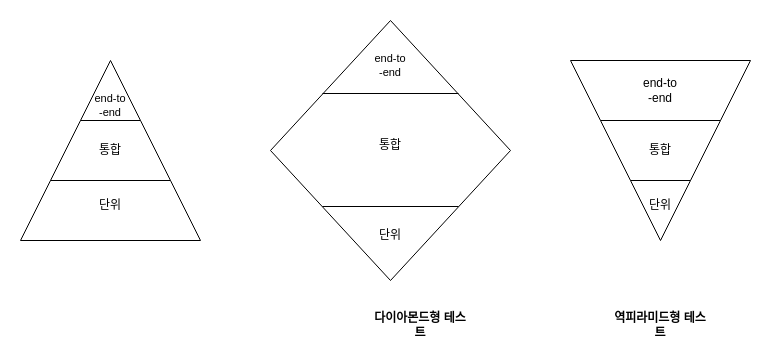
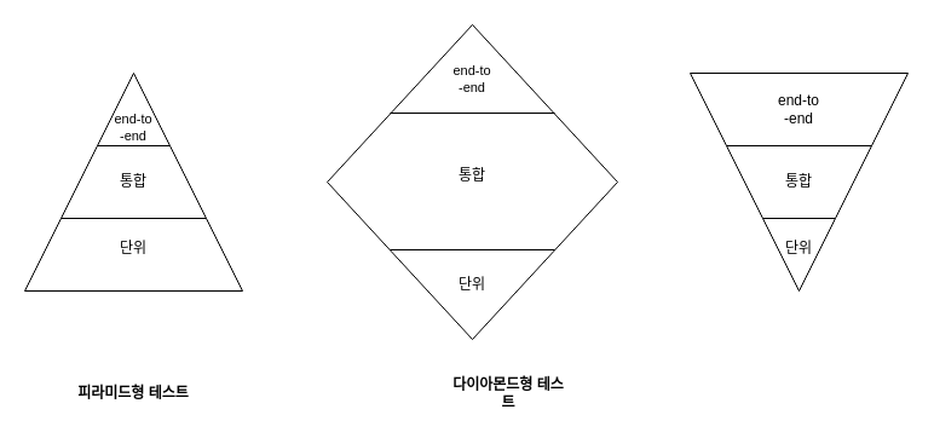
  <mxCell id="0" />
  <mxCell id="1" parent="0" />
  <mxCell id="2" value="" style="triangle;whiteSpace=wrap;html=1;rotation=-90;" vertex="1" parent="1"><mxGeometry x="80" y="60" width="60" height="60" as="geometry" /></mxCell>
  <mxCell id="3" value="" style="shape=trapezoid;perimeter=trapezoidPerimeter;whiteSpace=wrap;html=1;fixedSize=1;size=30;" vertex="1" parent="1"><mxGeometry x="50" y="120" width="120" height="60" as="geometry" /></mxCell>
  <mxCell id="4" value="" style="shape=trapezoid;perimeter=trapezoidPerimeter;whiteSpace=wrap;html=1;fixedSize=1;size=30;" vertex="1" parent="1"><mxGeometry x="20" y="180" width="180" height="60" as="geometry" /></mxCell>
  <mxCell id="5" value="end-to&lt;div&gt;-end&lt;/div&gt;" style="text;html=1;align=center;verticalAlign=middle;whiteSpace=wrap;rounded=0;fontSize=11;" vertex="1" parent="1"><mxGeometry x="80" y="90" width="60" height="30" as="geometry" /></mxCell>
  <mxCell id="6" value="통합" style="text;html=1;align=center;verticalAlign=middle;whiteSpace=wrap;rounded=0;" vertex="1" parent="1"><mxGeometry x="80" y="135" width="60" height="30" as="geometry" /></mxCell>
  <mxCell id="7" value="단위" style="text;html=1;align=center;verticalAlign=middle;whiteSpace=wrap;rounded=0;" vertex="1" parent="1"><mxGeometry x="80" y="190" width="60" height="30" as="geometry" /></mxCell>
  <mxCell id="8" value="" style="triangle;whiteSpace=wrap;html=1;rotation=90;" vertex="1" parent="1"><mxGeometry x="630" y="180" width="60" height="60" as="geometry" /></mxCell>
  <mxCell id="9" value="" style="shape=trapezoid;perimeter=trapezoidPerimeter;whiteSpace=wrap;html=1;fixedSize=1;size=30;rotation=-180;" vertex="1" parent="1"><mxGeometry x="600" y="120" width="120" height="60" as="geometry" /></mxCell>
  <mxCell id="10" value="" style="shape=trapezoid;perimeter=trapezoidPerimeter;whiteSpace=wrap;html=1;fixedSize=1;size=30;rotation=-180;" vertex="1" parent="1"><mxGeometry x="570" y="60" width="180" height="60" as="geometry" /></mxCell>
  <mxCell id="11" value="end-to&lt;div&gt;-end&lt;/div&gt;" style="text;html=1;align=center;verticalAlign=middle;whiteSpace=wrap;rounded=0;fontSize=12;" vertex="1" parent="1"><mxGeometry x="630" y="75" width="60" height="30" as="geometry" /></mxCell>
  <mxCell id="12" value="통합" style="text;html=1;align=center;verticalAlign=middle;whiteSpace=wrap;rounded=0;" vertex="1" parent="1"><mxGeometry x="630" y="135" width="60" height="30" as="geometry" /></mxCell>
  <mxCell id="13" value="단위" style="text;html=1;align=center;verticalAlign=middle;whiteSpace=wrap;rounded=0;" vertex="1" parent="1"><mxGeometry x="630" y="190" width="60" height="30" as="geometry" /></mxCell>
  <mxCell id="14" value="" style="rhombus;whiteSpace=wrap;html=1;" vertex="1" parent="1"><mxGeometry x="270" y="20" width="240" height="260" as="geometry" /></mxCell>
  <mxCell id="15" value="" style="endArrow=none;html=1;rounded=0;" edge="1" parent="1"><mxGeometry width="50" height="50" relative="1" as="geometry"><mxPoint x="322" y="206" as="sourcePoint" /><mxPoint x="458" y="206" as="targetPoint" /></mxGeometry></mxCell>
  <mxCell id="16" value="" style="endArrow=none;html=1;rounded=0;" edge="1" parent="1"><mxGeometry width="50" height="50" relative="1" as="geometry"><mxPoint x="322" y="93" as="sourcePoint" /><mxPoint x="458" y="93" as="targetPoint" /></mxGeometry></mxCell>
  <mxCell id="17" value="end-to&lt;div&gt;-end&lt;/div&gt;" style="text;html=1;align=center;verticalAlign=middle;whiteSpace=wrap;rounded=0;fontSize=11;" vertex="1" parent="1"><mxGeometry x="360" y="50" width="60" height="30" as="geometry" /></mxCell>
  <mxCell id="18" value="통합" style="text;html=1;align=center;verticalAlign=middle;whiteSpace=wrap;rounded=0;" vertex="1" parent="1"><mxGeometry x="360" y="130" width="60" height="30" as="geometry" /></mxCell>
  <mxCell id="19" value="단위" style="text;html=1;align=center;verticalAlign=middle;whiteSpace=wrap;rounded=0;" vertex="1" parent="1"><mxGeometry x="360" y="220" width="60" height="30" as="geometry" /></mxCell>
+ <mxCell id="20" value="피라미드형 테스트" style="text;html=1;align=center;verticalAlign=middle;whiteSpace=wrap;rounded=0;fontStyle=1" vertex="1" parent="1"><mxGeometry x="60" y="310" width="100" height="30" as="geometry" /></mxCell>
  <mxCell id="21" value="다이아몬드형 테스트" style="text;html=1;align=center;verticalAlign=middle;whiteSpace=wrap;rounded=0;fontStyle=1" vertex="1" parent="1"><mxGeometry x="370" y="310" width="100" height="30" as="geometry" /></mxCell>
- <mxCell id="22" value="역피라미드형 테스트" style="text;html=1;align=center;verticalAlign=middle;whiteSpace=wrap;rounded=0;fontStyle=1" vertex="1" parent="1"><mxGeometry x="610" y="310" width="100" height="30" as="geometry" /></mxCell>
